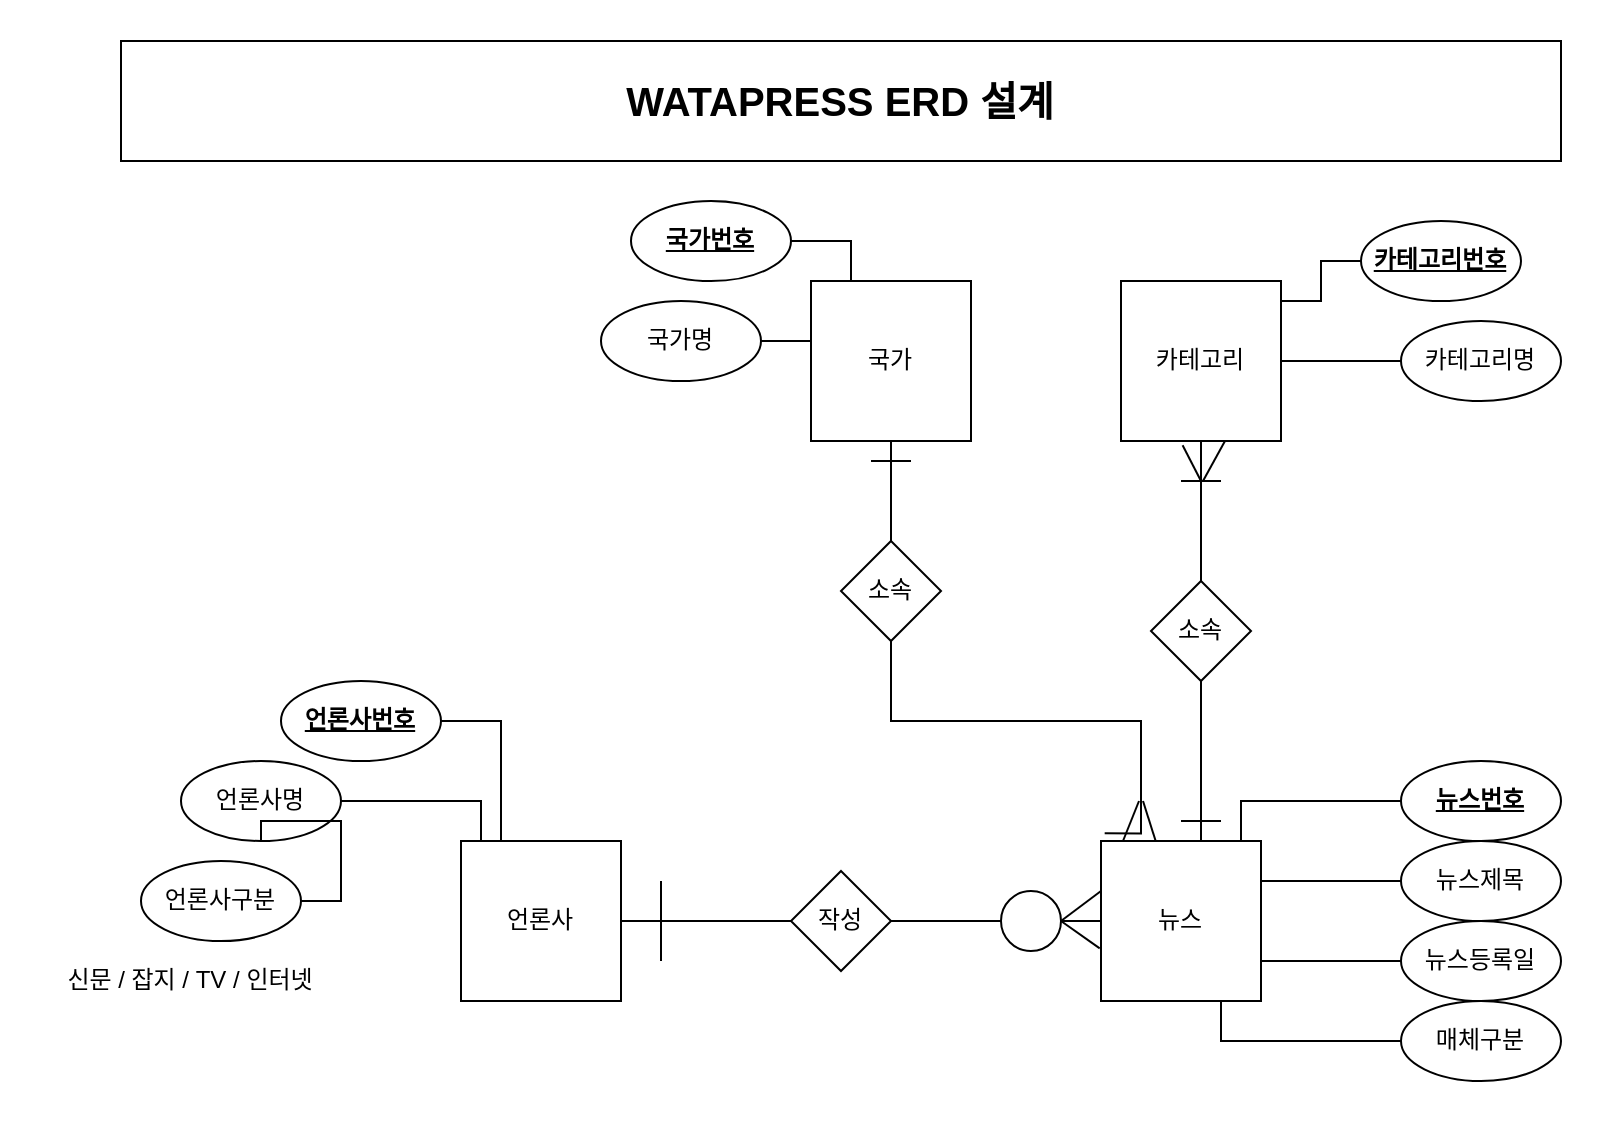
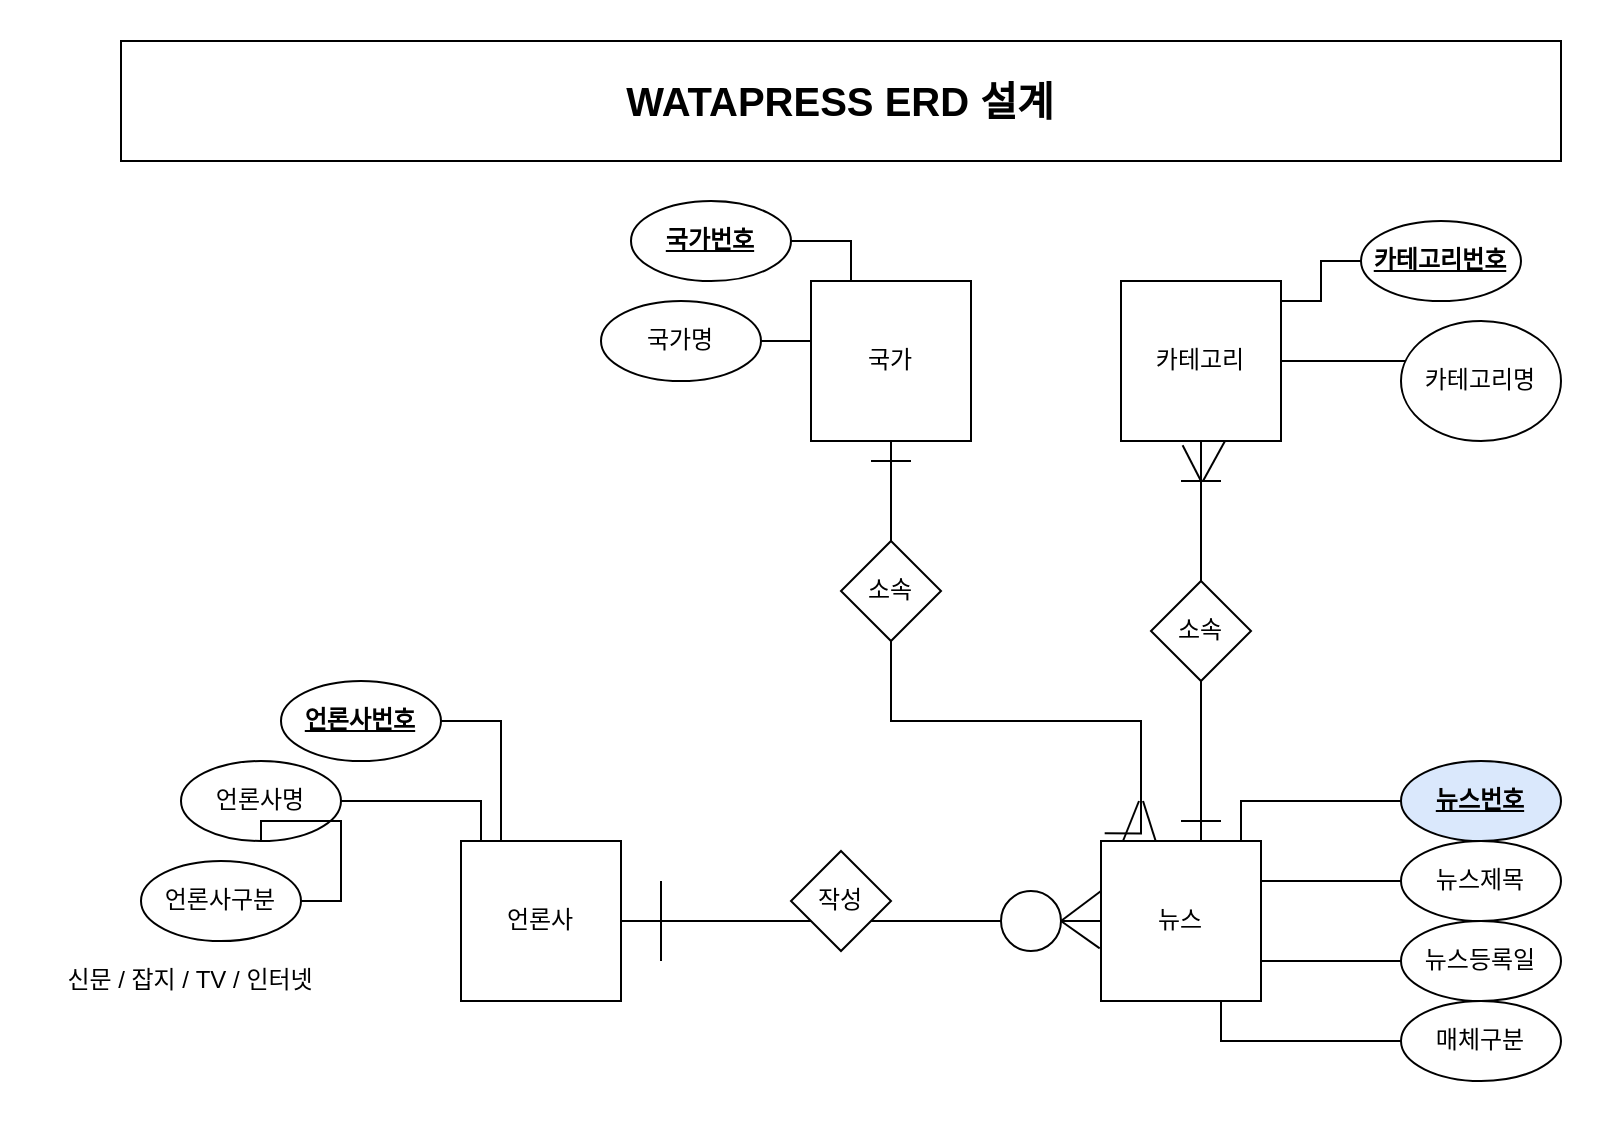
  <mxCell id="0" />
  <mxCell id="1" parent="0" />
  <mxCell id="2" value="&lt;span style=&quot;font-size: 20px&quot;&gt;&lt;b&gt;WATAPRESS ERD 설계&lt;/b&gt;&lt;/span&gt;" style="rounded=0;whiteSpace=wrap;html=1;" parent="1" vertex="1"><mxGeometry x="60" y="20" width="720" height="60" as="geometry" /></mxCell>
  <mxCell id="3" style="edgeStyle=orthogonalEdgeStyle;rounded=0;orthogonalLoop=1;jettySize=auto;html=1;entryX=0.5;entryY=0;entryDx=0;entryDy=0;endArrow=none;endFill=0;" edge="1" parent="1" source="4" target="49"><mxGeometry relative="1" as="geometry"><Array as="points"><mxPoint x="620" y="400" /><mxPoint x="620" y="420" /></Array></mxGeometry></mxCell>
- <mxCell id="4" value="&lt;u&gt;&lt;b&gt;뉴스번호&lt;/b&gt;&lt;/u&gt;" style="ellipse;whiteSpace=wrap;html=1;" vertex="1" parent="1"><mxGeometry x="700" y="380" width="80" height="40" as="geometry" /></mxCell>
+ <mxCell id="4" value="&lt;u&gt;&lt;b&gt;뉴스번호&lt;/b&gt;&lt;/u&gt;" style="ellipse;whiteSpace=wrap;html=1;fillColor=#dae8fc;" vertex="1" parent="1"><mxGeometry x="700" y="380" width="80" height="40" as="geometry" /></mxCell>
  <mxCell id="5" style="edgeStyle=orthogonalEdgeStyle;rounded=0;orthogonalLoop=1;jettySize=auto;html=1;exitX=0;exitY=0.5;exitDx=0;exitDy=0;entryX=0.625;entryY=0;entryDx=0;entryDy=0;entryPerimeter=0;endArrow=none;endFill=0;" edge="1" parent="1" source="6" target="49"><mxGeometry relative="1" as="geometry"><Array as="points"><mxPoint x="620" y="440" /><mxPoint x="620" y="420" /></Array></mxGeometry></mxCell>
  <mxCell id="6" value="뉴스제목" style="ellipse;whiteSpace=wrap;html=1;" vertex="1" parent="1"><mxGeometry x="700" y="420" width="80" height="40" as="geometry" /></mxCell>
  <mxCell id="7" style="edgeStyle=orthogonalEdgeStyle;rounded=0;orthogonalLoop=1;jettySize=auto;html=1;entryX=1;entryY=0.75;entryDx=0;entryDy=0;endArrow=none;endFill=0;" edge="1" parent="1" source="8" target="49"><mxGeometry relative="1" as="geometry" /></mxCell>
  <mxCell id="8" value="뉴스등록일" style="ellipse;whiteSpace=wrap;html=1;" vertex="1" parent="1"><mxGeometry x="700" y="460" width="80" height="40" as="geometry" /></mxCell>
  <mxCell id="9" style="edgeStyle=orthogonalEdgeStyle;rounded=0;orthogonalLoop=1;jettySize=auto;html=1;entryX=1.004;entryY=0.596;entryDx=0;entryDy=0;entryPerimeter=0;endArrow=none;endFill=0;" edge="1" parent="1" source="10" target="49"><mxGeometry relative="1" as="geometry"><Array as="points"><mxPoint x="610" y="520" /><mxPoint x="610" y="468" /></Array></mxGeometry></mxCell>
  <mxCell id="10" value="매체구분" style="ellipse;whiteSpace=wrap;html=1;" vertex="1" parent="1"><mxGeometry x="700" y="500" width="80" height="40" as="geometry" /></mxCell>
  <mxCell id="11" style="edgeStyle=orthogonalEdgeStyle;rounded=0;orthogonalLoop=1;jettySize=auto;html=1;entryX=0;entryY=0.5;entryDx=0;entryDy=0;endArrow=none;endFill=0;" edge="1" parent="1" source="17" target="49"><mxGeometry relative="1" as="geometry" /></mxCell>
  <mxCell id="12" value="언론사" style="whiteSpace=wrap;html=1;aspect=fixed;" vertex="1" parent="1"><mxGeometry x="230" y="420" width="80" height="80" as="geometry" /></mxCell>
  <mxCell id="13" style="edgeStyle=orthogonalEdgeStyle;rounded=0;orthogonalLoop=1;jettySize=auto;html=1;entryX=0.25;entryY=0;entryDx=0;entryDy=0;endArrow=none;endFill=0;" edge="1" parent="1" source="14" target="12"><mxGeometry relative="1" as="geometry" /></mxCell>
  <mxCell id="14" value="&lt;b&gt;&lt;u&gt;언론사번호&lt;/u&gt;&lt;/b&gt;" style="ellipse;whiteSpace=wrap;html=1;" vertex="1" parent="1"><mxGeometry x="140" y="340" width="80" height="40" as="geometry" /></mxCell>
  <mxCell id="15" style="edgeStyle=orthogonalEdgeStyle;rounded=0;orthogonalLoop=1;jettySize=auto;html=1;entryX=0.125;entryY=0;entryDx=0;entryDy=0;entryPerimeter=0;endArrow=none;endFill=0;" edge="1" parent="1" source="16" target="12"><mxGeometry relative="1" as="geometry" /></mxCell>
  <mxCell id="16" value="언론사명" style="ellipse;whiteSpace=wrap;html=1;" vertex="1" parent="1"><mxGeometry x="90" y="380" width="80" height="40" as="geometry" /></mxCell>
  <mxCell id="17" value="" style="ellipse;whiteSpace=wrap;html=1;aspect=fixed;" vertex="1" parent="1"><mxGeometry x="500" y="445" width="30" height="30" as="geometry" /></mxCell>
  <mxCell id="18" style="edgeStyle=orthogonalEdgeStyle;rounded=0;orthogonalLoop=1;jettySize=auto;html=1;entryX=0;entryY=0.5;entryDx=0;entryDy=0;endArrow=none;endFill=0;" edge="1" parent="1" source="12" target="17"><mxGeometry relative="1" as="geometry"><mxPoint x="270" y="460" as="sourcePoint" /><mxPoint x="550" y="460" as="targetPoint" /></mxGeometry></mxCell>
  <mxCell id="19" value="" style="endArrow=none;html=1;" edge="1" parent="1"><mxGeometry width="50" height="50" relative="1" as="geometry"><mxPoint x="330" y="480" as="sourcePoint" /><mxPoint x="330" y="440" as="targetPoint" /></mxGeometry></mxCell>
  <mxCell id="20" value="" style="endArrow=none;html=1;" edge="1" parent="1"><mxGeometry width="50" height="50" relative="1" as="geometry"><mxPoint x="530" y="460" as="sourcePoint" /><mxPoint x="550" y="445" as="targetPoint" /></mxGeometry></mxCell>
  <mxCell id="21" value="" style="endArrow=none;html=1;entryX=-0.008;entryY=0.671;entryDx=0;entryDy=0;entryPerimeter=0;" edge="1" parent="1" target="49"><mxGeometry width="50" height="50" relative="1" as="geometry"><mxPoint x="530" y="460" as="sourcePoint" /><mxPoint x="560" y="455" as="targetPoint" /></mxGeometry></mxCell>
  <mxCell id="22" style="edgeStyle=orthogonalEdgeStyle;rounded=0;orthogonalLoop=1;jettySize=auto;html=1;exitX=1;exitY=0.5;exitDx=0;exitDy=0;endArrow=none;endFill=0;" edge="1" parent="1" source="23" target="16"><mxGeometry relative="1" as="geometry" /></mxCell>
  <mxCell id="23" value="언론사구분" style="ellipse;whiteSpace=wrap;html=1;" vertex="1" parent="1"><mxGeometry x="70" y="430" width="80" height="40" as="geometry" /></mxCell>
  <mxCell id="24" value="신문 / 잡지 / TV / 인터넷" style="text;html=1;strokeColor=none;fillColor=none;align=center;verticalAlign=middle;whiteSpace=wrap;rounded=0;" vertex="1" parent="1"><mxGeometry y="480" width="150" height="20" as="geometry" x="20" /></mxCell>
- <mxCell id="25" value="작성" style="rhombus;whiteSpace=wrap;html=1;" vertex="1" parent="1"><mxGeometry x="395" y="435" width="50" height="50" as="geometry" /></mxCell>
+ <mxCell id="25" value="작성" style="rhombus;whiteSpace=wrap;html=1;" vertex="1" parent="1"><mxGeometry x="395" y="425" width="50" height="50" as="geometry" /></mxCell>
  <mxCell id="26" style="edgeStyle=orthogonalEdgeStyle;rounded=0;orthogonalLoop=1;jettySize=auto;html=1;endArrow=none;endFill=0;" edge="1" parent="1" source="36" target="49"><mxGeometry relative="1" as="geometry"><Array as="points"><mxPoint x="600" y="390" /><mxPoint x="600" y="390" /></Array></mxGeometry></mxCell>
  <mxCell id="27" value="카테고리" style="whiteSpace=wrap;html=1;aspect=fixed;" vertex="1" parent="1"><mxGeometry x="560" y="140" width="80" height="80" as="geometry" /></mxCell>
  <mxCell id="28" style="edgeStyle=orthogonalEdgeStyle;rounded=0;orthogonalLoop=1;jettySize=auto;html=1;endArrow=none;endFill=0;" edge="1" parent="1" source="29" target="27"><mxGeometry relative="1" as="geometry"><Array as="points"><mxPoint x="660" y="130" /><mxPoint x="660" y="150" /></Array></mxGeometry></mxCell>
  <mxCell id="29" value="&lt;b&gt;&lt;u&gt;카테고리번호&lt;/u&gt;&lt;/b&gt;" style="ellipse;whiteSpace=wrap;html=1;" vertex="1" parent="1"><mxGeometry x="680" y="110" width="80" height="40" as="geometry" /></mxCell>
  <mxCell id="30" style="edgeStyle=orthogonalEdgeStyle;rounded=0;orthogonalLoop=1;jettySize=auto;html=1;entryX=1;entryY=0.75;entryDx=0;entryDy=0;endArrow=none;endFill=0;" edge="1" parent="1" source="31" target="27"><mxGeometry relative="1" as="geometry"><Array as="points"><mxPoint x="640" y="180" /></Array></mxGeometry></mxCell>
- <mxCell id="31" value="카테고리명" style="ellipse;whiteSpace=wrap;html=1;" vertex="1" parent="1"><mxGeometry x="700" y="160" width="80" height="40" as="geometry" /></mxCell>
+ <mxCell id="31" value="카테고리명" style="ellipse;whiteSpace=wrap;html=1;" vertex="1" parent="1"><mxGeometry x="700" y="160" width="80" height="60" as="geometry" /></mxCell>
  <mxCell id="32" value="" style="endArrow=none;html=1;" edge="1" parent="1"><mxGeometry width="50" height="50" relative="1" as="geometry"><mxPoint x="590" y="410" as="sourcePoint" /><mxPoint x="610" y="410" as="targetPoint" /></mxGeometry></mxCell>
  <mxCell id="33" value="" style="endArrow=none;html=1;exitX=0.385;exitY=1.027;exitDx=0;exitDy=0;exitPerimeter=0;" edge="1" parent="1" source="27"><mxGeometry width="50" height="50" relative="1" as="geometry"><mxPoint x="580" y="230" as="sourcePoint" /><mxPoint x="600" y="240" as="targetPoint" /></mxGeometry></mxCell>
  <mxCell id="34" value="" style="endArrow=none;html=1;" edge="1" parent="1"><mxGeometry width="50" height="50" relative="1" as="geometry"><mxPoint x="601" y="240" as="sourcePoint" /><mxPoint x="612" y="220" as="targetPoint" /></mxGeometry></mxCell>
  <mxCell id="35" value="" style="endArrow=none;html=1;" edge="1" parent="1"><mxGeometry width="50" height="50" relative="1" as="geometry"><mxPoint x="590" y="240" as="sourcePoint" /><mxPoint x="610" y="240" as="targetPoint" /></mxGeometry></mxCell>
  <mxCell id="36" value="소속" style="rhombus;whiteSpace=wrap;html=1;" vertex="1" parent="1"><mxGeometry x="575" y="290" width="50" height="50" as="geometry" /></mxCell>
  <mxCell id="37" style="edgeStyle=orthogonalEdgeStyle;rounded=0;orthogonalLoop=1;jettySize=auto;html=1;endArrow=none;endFill=0;" edge="1" parent="1" source="27" target="36"><mxGeometry relative="1" as="geometry"><mxPoint x="600" y="220" as="sourcePoint" /><mxPoint x="600" y="420" as="targetPoint" /></mxGeometry></mxCell>
  <mxCell id="38" style="edgeStyle=orthogonalEdgeStyle;rounded=0;orthogonalLoop=1;jettySize=auto;html=1;entryX=0.023;entryY=-0.048;entryDx=0;entryDy=0;entryPerimeter=0;endArrow=none;endFill=0;" edge="1" parent="1" source="40" target="49"><mxGeometry relative="1" as="geometry"><Array as="points"><mxPoint x="445" y="360" /><mxPoint x="570" y="360" /></Array></mxGeometry></mxCell>
  <mxCell id="39" value="국가" style="whiteSpace=wrap;html=1;aspect=fixed;" vertex="1" parent="1"><mxGeometry x="405" y="140" width="80" height="80" as="geometry" /></mxCell>
  <mxCell id="40" value="소속" style="rhombus;whiteSpace=wrap;html=1;" vertex="1" parent="1"><mxGeometry x="420" y="270" width="50" height="50" as="geometry" /></mxCell>
  <mxCell id="41" style="edgeStyle=orthogonalEdgeStyle;rounded=0;orthogonalLoop=1;jettySize=auto;html=1;entryX=0.5;entryY=0;entryDx=0;entryDy=0;endArrow=none;endFill=0;" edge="1" parent="1" source="39" target="40"><mxGeometry relative="1" as="geometry"><mxPoint x="445" y="220" as="sourcePoint" /><mxPoint x="552" y="416" as="targetPoint" /><Array as="points" /></mxGeometry></mxCell>
  <mxCell id="42" style="edgeStyle=orthogonalEdgeStyle;rounded=0;orthogonalLoop=1;jettySize=auto;html=1;entryX=0.25;entryY=0;entryDx=0;entryDy=0;endArrow=none;endFill=0;" edge="1" parent="1" source="43" target="39"><mxGeometry relative="1" as="geometry" /></mxCell>
  <mxCell id="43" value="&lt;b&gt;&lt;u&gt;국가번호&lt;/u&gt;&lt;/b&gt;" style="ellipse;whiteSpace=wrap;html=1;" vertex="1" parent="1"><mxGeometry x="315" y="100" width="80" height="40" as="geometry" /></mxCell>
  <mxCell id="44" style="edgeStyle=orthogonalEdgeStyle;rounded=0;orthogonalLoop=1;jettySize=auto;html=1;exitX=0;exitY=0.5;exitDx=0;exitDy=0;endArrow=none;endFill=0;" edge="1" parent="1" source="45" target="39"><mxGeometry relative="1" as="geometry"><Array as="points"><mxPoint x="410" y="170" /><mxPoint x="410" y="170" /></Array></mxGeometry></mxCell>
  <mxCell id="45" value="국가명" style="ellipse;whiteSpace=wrap;html=1;" vertex="1" parent="1"><mxGeometry x="300" y="150" width="80" height="40" as="geometry" /></mxCell>
  <mxCell id="46" value="" style="endArrow=none;html=1;" edge="1" parent="1"><mxGeometry width="50" height="50" relative="1" as="geometry"><mxPoint x="561" y="420" as="sourcePoint" /><mxPoint x="569" y="400" as="targetPoint" /></mxGeometry></mxCell>
  <mxCell id="47" value="" style="endArrow=none;html=1;" edge="1" parent="1"><mxGeometry width="50" height="50" relative="1" as="geometry"><mxPoint x="435" y="230" as="sourcePoint" /><mxPoint x="455" y="230" as="targetPoint" /></mxGeometry></mxCell>
  <mxCell id="48" value="" style="endArrow=none;html=1;" edge="1" parent="1" source="49"><mxGeometry width="50" height="50" relative="1" as="geometry"><mxPoint x="571" y="430" as="sourcePoint" /><mxPoint x="571" y="400" as="targetPoint" /></mxGeometry></mxCell>
  <mxCell id="49" value="뉴스" style="whiteSpace=wrap;html=1;aspect=fixed;" vertex="1" parent="1"><mxGeometry x="550" y="420" width="80" height="80" as="geometry" /></mxCell>
